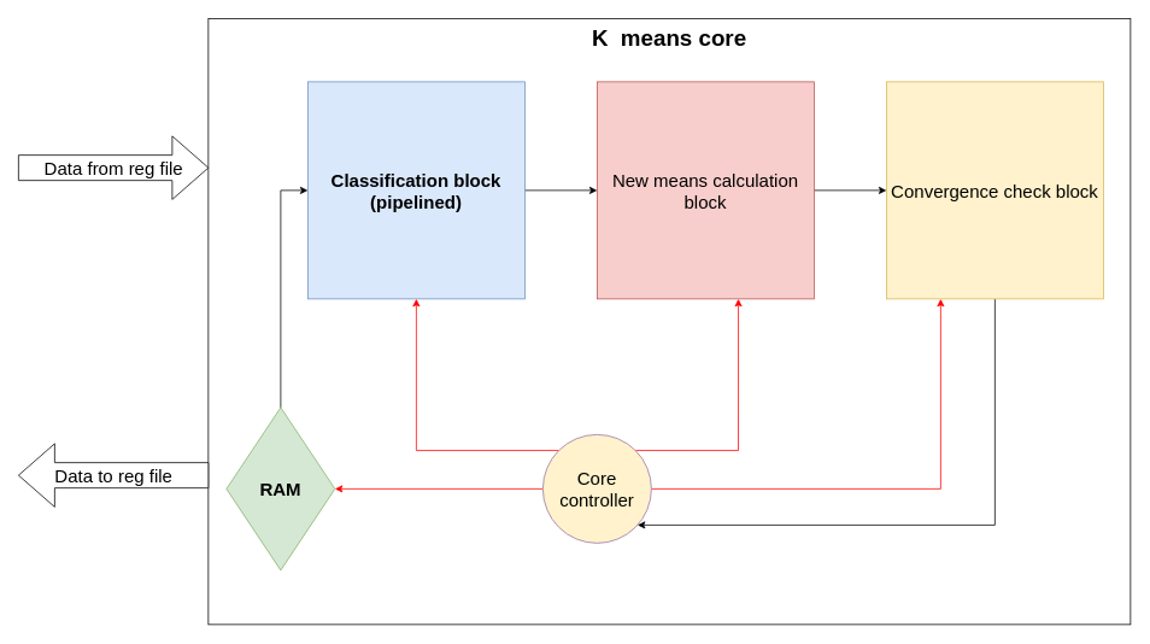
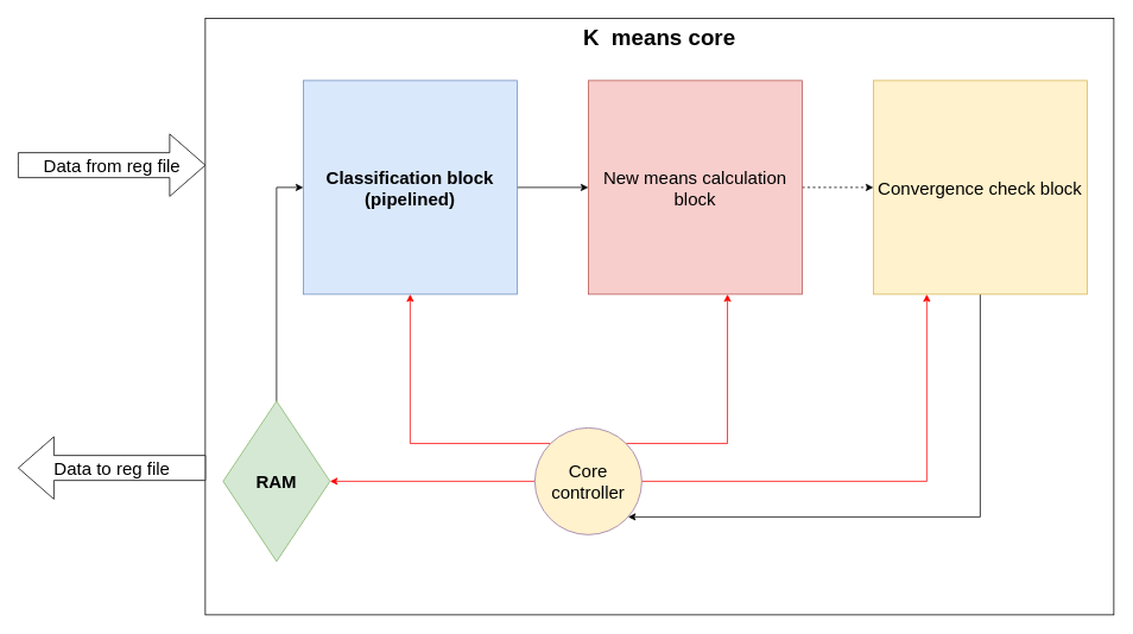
  <mxCell id="0" />
  <mxCell id="1" parent="0" />
  <mxCell id="2" value="K&amp;nbsp; means core" style="rounded=0;whiteSpace=wrap;html=1;fillColor=#FFFFFF;verticalAlign=top;fontSize=25;fontStyle=1" vertex="1" parent="1"><mxGeometry x="230" y="20" width="1020" height="670" as="geometry" /></mxCell>
  <mxCell id="3" style="edgeStyle=orthogonalEdgeStyle;rounded=0;orthogonalLoop=1;jettySize=auto;html=1;exitX=1;exitY=0.5;exitDx=0;exitDy=0;entryX=0;entryY=0.5;entryDx=0;entryDy=0;" edge="1" parent="1" source="4" target="6"><mxGeometry relative="1" as="geometry" /></mxCell>
  <mxCell id="4" value="&lt;b style=&quot;font-size: 20px;&quot;&gt;Classification block&lt;br style=&quot;font-size: 20px;&quot;&gt;(pipelined)&lt;/b&gt;" style="whiteSpace=wrap;html=1;aspect=fixed;fillColor=#DAE8FC;strokeColor=#6c8ebf;fontSize=20;" vertex="1" parent="1"><mxGeometry x="340" y="90" width="240" height="240" as="geometry" /></mxCell>
- <mxCell id="5" style="edgeStyle=orthogonalEdgeStyle;rounded=0;orthogonalLoop=1;jettySize=auto;html=1;exitX=1;exitY=0.5;exitDx=0;exitDy=0;entryX=0;entryY=0.5;entryDx=0;entryDy=0;strokeColor=#000000;fontSize=20;" edge="1" parent="1" source="6" target="17"><mxGeometry relative="1" as="geometry" /></mxCell>
+ <mxCell id="5" style="edgeStyle=orthogonalEdgeStyle;rounded=0;orthogonalLoop=1;jettySize=auto;html=1;exitX=1;exitY=0.5;exitDx=0;exitDy=0;entryX=0;entryY=0.5;entryDx=0;entryDy=0;strokeColor=#000000;fontSize=20;dashed=1;" edge="1" parent="1" source="6" target="17"><mxGeometry relative="1" as="geometry" /></mxCell>
  <mxCell id="6" value="New means calculation block" style="whiteSpace=wrap;html=1;aspect=fixed;fillColor=#f8cecc;strokeColor=#b85450;fontSize=20;" vertex="1" parent="1"><mxGeometry x="660" y="90" width="240" height="240" as="geometry" /></mxCell>
  <mxCell id="7" style="edgeStyle=orthogonalEdgeStyle;rounded=0;orthogonalLoop=1;jettySize=auto;html=1;exitX=0.5;exitY=0;exitDx=0;exitDy=0;entryX=0;entryY=0.5;entryDx=0;entryDy=0;" edge="1" parent="1" source="8" target="4"><mxGeometry relative="1" as="geometry" /></mxCell>
  <mxCell id="8" value="RAM" style="rhombus;whiteSpace=wrap;html=1;fillColor=#d5e8d4;strokeColor=#82b366;fontSize=20;fontStyle=1;" vertex="1" parent="1"><mxGeometry x="250" y="450" width="120" height="180" as="geometry" /></mxCell>
  <mxCell id="9" style="edgeStyle=orthogonalEdgeStyle;rounded=0;orthogonalLoop=1;jettySize=auto;html=1;exitX=0;exitY=0;exitDx=0;exitDy=0;fontSize=20;strokeColor=#FF0000;" edge="1" parent="1" source="13" target="4"><mxGeometry relative="1" as="geometry" /></mxCell>
  <mxCell id="10" style="edgeStyle=orthogonalEdgeStyle;rounded=0;orthogonalLoop=1;jettySize=auto;html=1;exitX=0;exitY=0.5;exitDx=0;exitDy=0;entryX=1;entryY=0.5;entryDx=0;entryDy=0;fontSize=20;strokeColor=#FF0000;" edge="1" parent="1" source="13" target="8"><mxGeometry relative="1" as="geometry" /></mxCell>
  <mxCell id="11" style="edgeStyle=orthogonalEdgeStyle;rounded=0;orthogonalLoop=1;jettySize=auto;html=1;exitX=1;exitY=0;exitDx=0;exitDy=0;entryX=0.651;entryY=1;entryDx=0;entryDy=0;entryPerimeter=0;fontSize=20;strokeColor=#FF0000;" edge="1" parent="1" source="13" target="6"><mxGeometry relative="1" as="geometry"><Array as="points"><mxPoint x="816" y="498" /></Array></mxGeometry></mxCell>
  <mxCell id="12" style="edgeStyle=orthogonalEdgeStyle;rounded=0;orthogonalLoop=1;jettySize=auto;html=1;exitX=1;exitY=0.5;exitDx=0;exitDy=0;entryX=0.25;entryY=1;entryDx=0;entryDy=0;strokeColor=#FF0000;fontSize=20;" edge="1" parent="1" source="13" target="17"><mxGeometry relative="1" as="geometry" /></mxCell>
  <mxCell id="13" value="Core controller" style="ellipse;whiteSpace=wrap;html=1;aspect=fixed;fillColor=#fff2cc;fontSize=20;strokeColor=#9673a6;" vertex="1" parent="1"><mxGeometry x="600" y="480" width="120" height="120" as="geometry" /></mxCell>
  <mxCell id="14" value="Data from reg file" style="html=1;shadow=0;dashed=0;align=center;verticalAlign=middle;shape=mxgraph.arrows2.arrow;dy=0.6;dx=40;notch=0;fillColor=#FFFFFF;fontSize=20;" vertex="1" parent="1"><mxGeometry x="20" y="150" width="210" height="70" as="geometry" /></mxCell>
  <mxCell id="15" value="Data to reg file" style="html=1;shadow=0;dashed=0;align=center;verticalAlign=middle;shape=mxgraph.arrows2.arrow;dy=0.6;dx=40;flipH=1;notch=0;fillColor=#FFFFFF;fontSize=20;" vertex="1" parent="1"><mxGeometry x="20" y="490" width="210" height="70" as="geometry" /></mxCell>
  <mxCell id="16" style="edgeStyle=orthogonalEdgeStyle;rounded=0;orthogonalLoop=1;jettySize=auto;html=1;exitX=0.5;exitY=1;exitDx=0;exitDy=0;strokeColor=#000000;fontSize=20;" edge="1" parent="1" source="17" target="13"><mxGeometry relative="1" as="geometry"><Array as="points"><mxPoint x="1100" y="580" /></Array></mxGeometry></mxCell>
  <mxCell id="17" value="Convergence check block" style="whiteSpace=wrap;html=1;aspect=fixed;fillColor=#fff2cc;strokeColor=#d6b656;fontSize=20;" vertex="1" parent="1"><mxGeometry x="980" y="90" width="240" height="240" as="geometry" /></mxCell>
